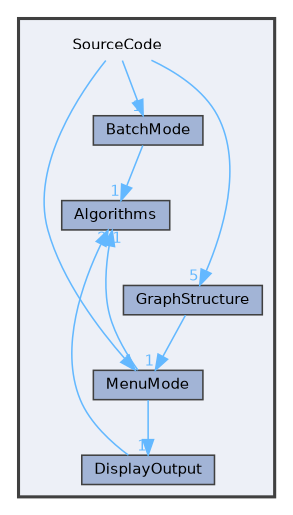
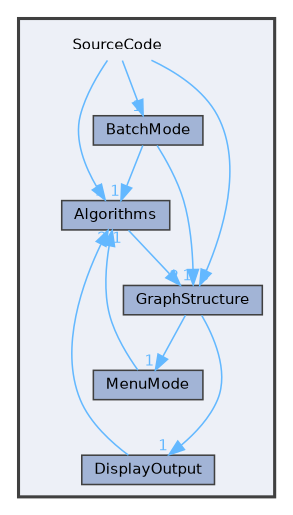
  digraph {
    compound=true
    node [fontname=Helvetica fontsize=10 shape=box color=grey25 fillcolor="#a2b4d6" style=filled]
    edge [color=steelblue1 fontcolor=steelblue1 fontname=Helvetica fontsize=10 headlabel=1 labeldistance=1.5 labelfontname=Helvetica labelfontsize=10]
    n1 [height=0.2 label=SourceCode shape=plaintext width=0.4 color="" fillcolor="" style=""]
    n2 [height=0.2 label=Algorithms width=0.4]
    n3 [height=0.2 label=BatchMode width=0.4]
    n4 [height=0.2 label=DisplayOutput width=0.4]
    n5 [height=0.2 label=GraphStructure width=0.4]
    n6 [height=0.2 label=MenuMode width=0.4]
    subgraph cluster_1 {
      bgcolor="#edf0f7"
      fontname=Helvetica
      fontsize=10
      pencolor=grey25
      style="filled,bold"
      n1
      n2
      n3
      n4
      n5
      n6
    }
    n1 -> n3
    n1 -> n5 [headlabel=5]
-   n1 -> n6
+   n1 -> n2
+   n2 -> n5 [headlabel=2]
    n3 -> n2
+   n3 -> n5
    n4 -> n2 [headlabel=2]
    n5 -> n6
    n6 -> n2
-   n6 -> n4
+   n5 -> n4
  }
